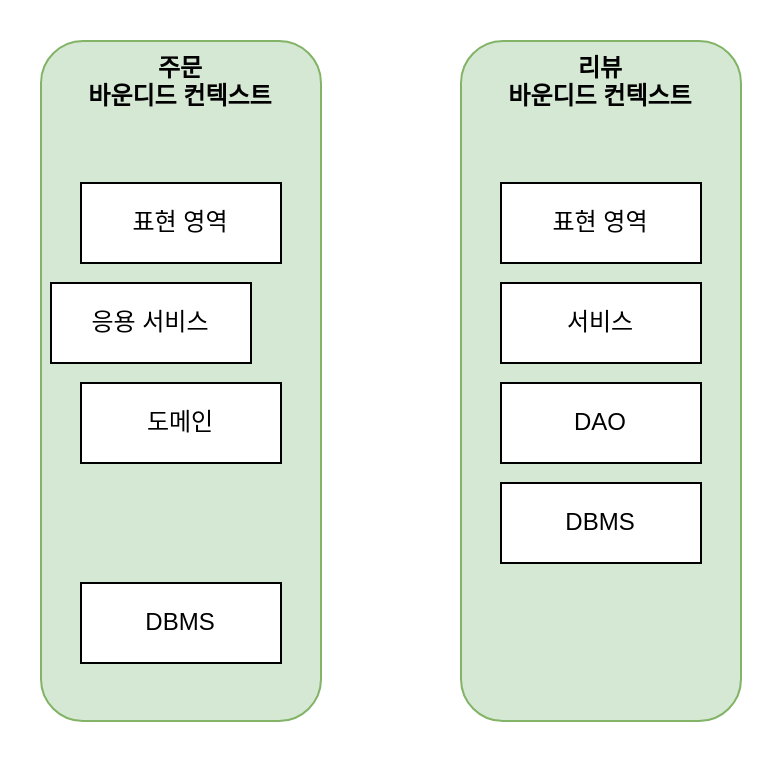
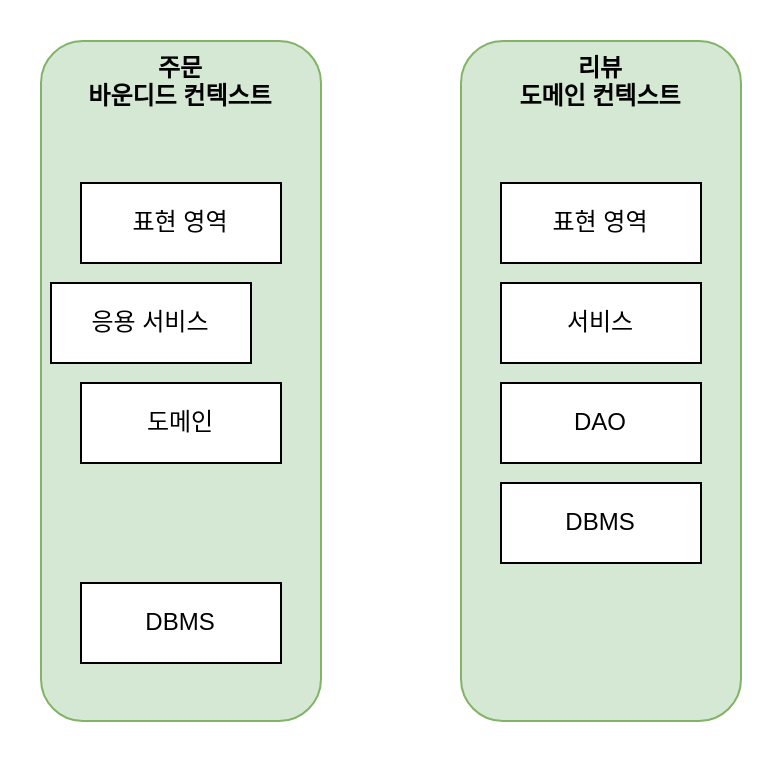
  <mxCell id="0" />
  <mxCell id="1" parent="0" />
  <mxCell id="2" value="주문&lt;div&gt;바운디드 컨텍스트&lt;/div&gt;" style="rounded=1;whiteSpace=wrap;html=1;verticalAlign=top;fillColor=#d5e8d4;strokeColor=#82b366;fontStyle=1" vertex="1" parent="1"><mxGeometry x="20" y="20" width="140" height="340" as="geometry" /></mxCell>
  <mxCell id="3" value="표현 영역" style="rounded=0;whiteSpace=wrap;html=1;" vertex="1" parent="1"><mxGeometry x="40" y="91" width="100" height="40" as="geometry" /></mxCell>
  <mxCell id="4" value="응용 서비스" style="rounded=0;whiteSpace=wrap;html=1;" vertex="1" parent="1"><mxGeometry x="25" y="141" width="100" height="40" as="geometry" /></mxCell>
  <mxCell id="5" value="도메인" style="rounded=0;whiteSpace=wrap;html=1;" vertex="1" parent="1"><mxGeometry x="40" y="191" width="100" height="40" as="geometry" /></mxCell>
  <mxCell id="6" value="DBMS" style="rounded=0;whiteSpace=wrap;html=1;" vertex="1" parent="1"><mxGeometry x="40" y="291" width="100" height="40" as="geometry" /></mxCell>
- <mxCell id="7" value="&lt;div&gt;리뷰&lt;/div&gt;&lt;div&gt;바운디드 컨텍스트&lt;/div&gt;" style="rounded=1;whiteSpace=wrap;html=1;verticalAlign=top;fillColor=#d5e8d4;strokeColor=#82b366;fontStyle=1" vertex="1" parent="1"><mxGeometry x="230" y="20" width="140" height="340" as="geometry" /></mxCell>
+ <mxCell id="7" value="&lt;div&gt;리뷰&lt;/div&gt;&lt;div&gt;도메인 컨텍스트&lt;/div&gt;" style="rounded=1;whiteSpace=wrap;html=1;verticalAlign=top;fillColor=#d5e8d4;strokeColor=#82b366;fontStyle=1" vertex="1" parent="1"><mxGeometry x="230" y="20" width="140" height="340" as="geometry" /></mxCell>
  <mxCell id="8" value="DBMS" style="rounded=0;whiteSpace=wrap;html=1;" vertex="1" parent="1"><mxGeometry x="250" y="241" width="100" height="40" as="geometry" /></mxCell>
  <mxCell id="9" value="표현 영역" style="rounded=0;whiteSpace=wrap;html=1;" vertex="1" parent="1"><mxGeometry x="250" y="91" width="100" height="40" as="geometry" /></mxCell>
  <mxCell id="10" value="서비스" style="rounded=0;whiteSpace=wrap;html=1;" vertex="1" parent="1"><mxGeometry x="250" y="141" width="100" height="40" as="geometry" /></mxCell>
  <mxCell id="11" value="DAO" style="rounded=0;whiteSpace=wrap;html=1;" vertex="1" parent="1"><mxGeometry x="250" y="191" width="100" height="40" as="geometry" /></mxCell>
